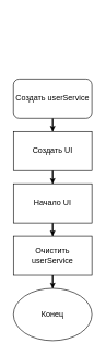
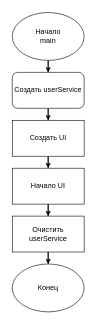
  <mxCell id="0" />
  <mxCell id="1" parent="0" />
+ <mxCell id="2" style="edgeStyle=orthogonalEdgeStyle;rounded=0;orthogonalLoop=1;jettySize=auto;html=1;" edge="1" parent="1" source="3" target="5"><mxGeometry relative="1" as="geometry" /></mxCell>
+ <mxCell id="3" value="Начало&lt;br&gt;main" style="ellipse;whiteSpace=wrap;html=1;" vertex="1" parent="1"><mxGeometry x="20" y="20" width="120" height="80" as="geometry" /></mxCell>
  <mxCell id="4" style="edgeStyle=orthogonalEdgeStyle;rounded=0;orthogonalLoop=1;jettySize=auto;html=1;entryX=0.5;entryY=0;entryDx=0;entryDy=0;" edge="1" parent="1" source="5" target="7"><mxGeometry relative="1" as="geometry" /></mxCell>
  <mxCell id="5" value="Создать userService" style="whiteSpace=wrap;html=1;rounded=1;" vertex="1" parent="1"><mxGeometry x="20" y="120" width="120" height="60" as="geometry" /></mxCell>
  <mxCell id="6" style="edgeStyle=orthogonalEdgeStyle;rounded=0;orthogonalLoop=1;jettySize=auto;html=1;entryX=0.5;entryY=0;entryDx=0;entryDy=0;" edge="1" parent="1" source="7" target="9"><mxGeometry relative="1" as="geometry" /></mxCell>
  <mxCell id="7" value="Создать UI" style="rounded=0;whiteSpace=wrap;html=1;" vertex="1" parent="1"><mxGeometry x="20" y="200" width="120" height="60" as="geometry" /></mxCell>
  <mxCell id="8" style="edgeStyle=orthogonalEdgeStyle;rounded=0;orthogonalLoop=1;jettySize=auto;html=1;entryX=0.5;entryY=0;entryDx=0;entryDy=0;" edge="1" parent="1" source="9" target="11"><mxGeometry relative="1" as="geometry" /></mxCell>
  <mxCell id="9" value="Начало UI" style="rounded=0;whiteSpace=wrap;html=1;" vertex="1" parent="1"><mxGeometry x="20" y="280" width="120" height="60" as="geometry" /></mxCell>
  <mxCell id="10" style="edgeStyle=orthogonalEdgeStyle;rounded=0;orthogonalLoop=1;jettySize=auto;html=1;entryX=0.5;entryY=0;entryDx=0;entryDy=0;" edge="1" parent="1" source="11" target="12"><mxGeometry relative="1" as="geometry" /></mxCell>
  <mxCell id="11" value="Очистить userService" style="rounded=0;whiteSpace=wrap;html=1;" vertex="1" parent="1"><mxGeometry x="20" y="360" width="120" height="60" as="geometry" /></mxCell>
  <mxCell id="12" value="Конец" style="ellipse;whiteSpace=wrap;html=1;" vertex="1" parent="1"><mxGeometry x="20" y="440" width="120" height="80" as="geometry" /></mxCell>
